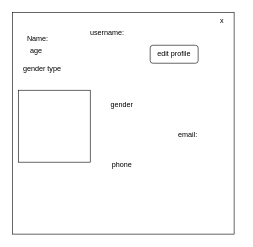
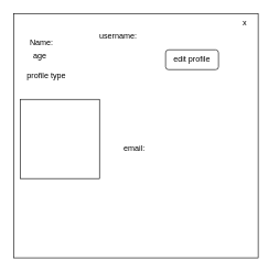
  <mxCell id="0" />
  <mxCell id="1" parent="0" />
  <mxCell id="2" value="" style="whiteSpace=wrap;html=1;aspect=fixed;" parent="1" vertex="1"><mxGeometry x="20" y="20" width="370" height="370" as="geometry" /></mxCell>
  <mxCell id="3" value="" style="whiteSpace=wrap;html=1;aspect=fixed;" vertex="1" parent="1"><mxGeometry x="30" y="150" width="120" height="120" as="geometry" /></mxCell>
  <mxCell id="4" value="Name:" style="text;html=1;strokeColor=none;fillColor=none;align=center;verticalAlign=middle;whiteSpace=wrap;rounded=0;" vertex="1" parent="1"><mxGeometry x="20" y="50" width="85" height="30" as="geometry" /></mxCell>
  <mxCell id="5" value="x" style="text;html=1;strokeColor=none;fillColor=none;align=center;verticalAlign=middle;whiteSpace=wrap;rounded=0;" vertex="1" parent="1"><mxGeometry x="340" y="20" width="60" height="30" as="geometry" /></mxCell>
- <mxCell id="6" value="email:" style="text;html=1;strokeColor=none;fillColor=none;align=center;verticalAlign=middle;whiteSpace=wrap;rounded=0;" vertex="1" parent="1"><mxGeometry x="282.5" y="210" width="60" height="30" as="geometry" /></mxCell>
+ <mxCell id="6" value="email:" style="text;html=1;strokeColor=none;fillColor=none;align=center;verticalAlign=middle;whiteSpace=wrap;rounded=0;" vertex="1" parent="1"><mxGeometry x="172.5" y="210" width="60" height="30" as="geometry" /></mxCell>
  <mxCell id="7" value="username:&amp;nbsp;" style="text;html=1;strokeColor=none;fillColor=none;align=center;verticalAlign=middle;whiteSpace=wrap;rounded=0;" vertex="1" parent="1"><mxGeometry x="150" y="40" width="60" height="30" as="geometry" /></mxCell>
- <mxCell id="8" value="phone" style="text;html=1;strokeColor=none;fillColor=none;align=center;verticalAlign=middle;whiteSpace=wrap;rounded=0;" vertex="1" parent="1"><mxGeometry x="172.5" y="260" width="60" height="30" as="geometry" /></mxCell>
  <mxCell id="9" value="age" style="text;html=1;strokeColor=none;fillColor=none;align=center;verticalAlign=middle;whiteSpace=wrap;rounded=0;" vertex="1" parent="1"><mxGeometry x="30" y="70" width="60" height="30" as="geometry" /></mxCell>
- <mxCell id="10" value="gender" style="text;html=1;strokeColor=none;fillColor=none;align=center;verticalAlign=middle;whiteSpace=wrap;rounded=0;" vertex="1" parent="1"><mxGeometry x="172.5" y="160" width="60" height="30" as="geometry" /></mxCell>
- <mxCell id="11" value="gender type" style="text;html=1;strokeColor=none;fillColor=none;align=center;verticalAlign=middle;whiteSpace=wrap;rounded=0;" vertex="1" parent="1"><mxGeometry x="30" y="100" width="80" height="30" as="geometry" /></mxCell>
+ <mxCell id="11" value="profile type" style="text;html=1;strokeColor=none;fillColor=none;align=center;verticalAlign=middle;whiteSpace=wrap;rounded=0;" vertex="1" parent="1"><mxGeometry x="30" y="100" width="80" height="30" as="geometry" /></mxCell>
  <mxCell id="12" value="edit profile" style="rounded=1;whiteSpace=wrap;html=1;" vertex="1" parent="1"><mxGeometry x="250" y="75" width="80" height="30" as="geometry" /></mxCell>
